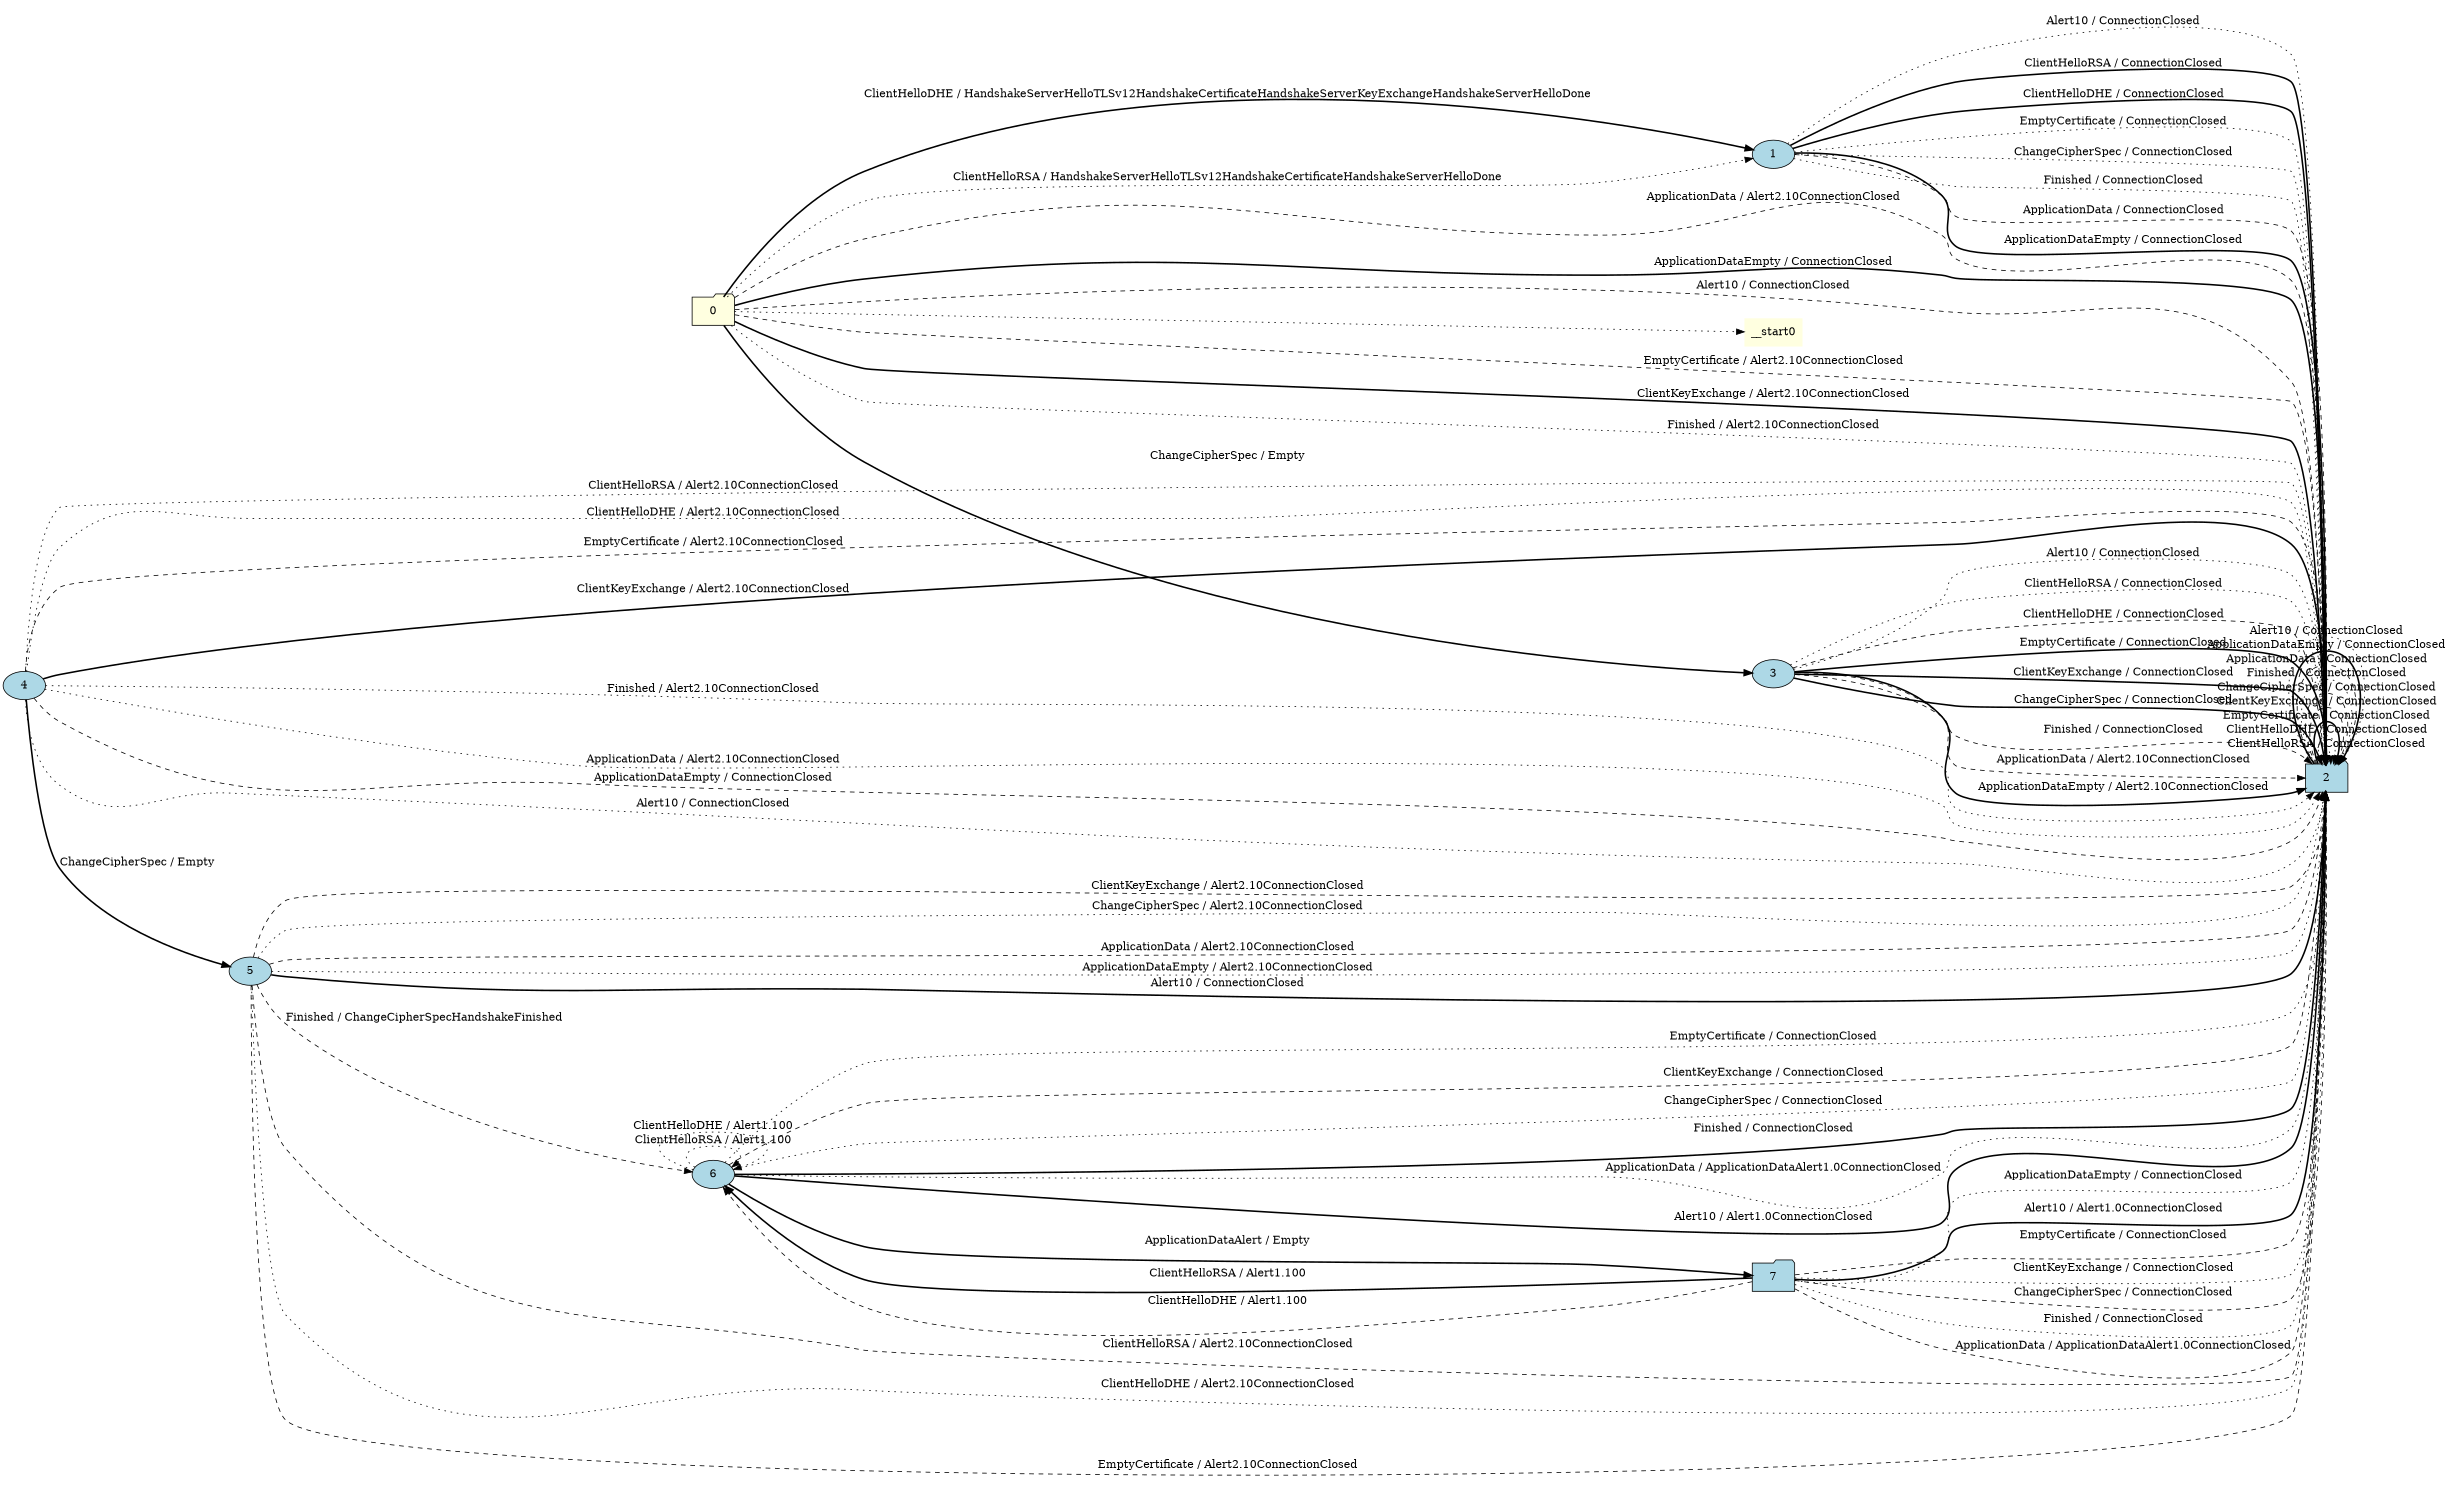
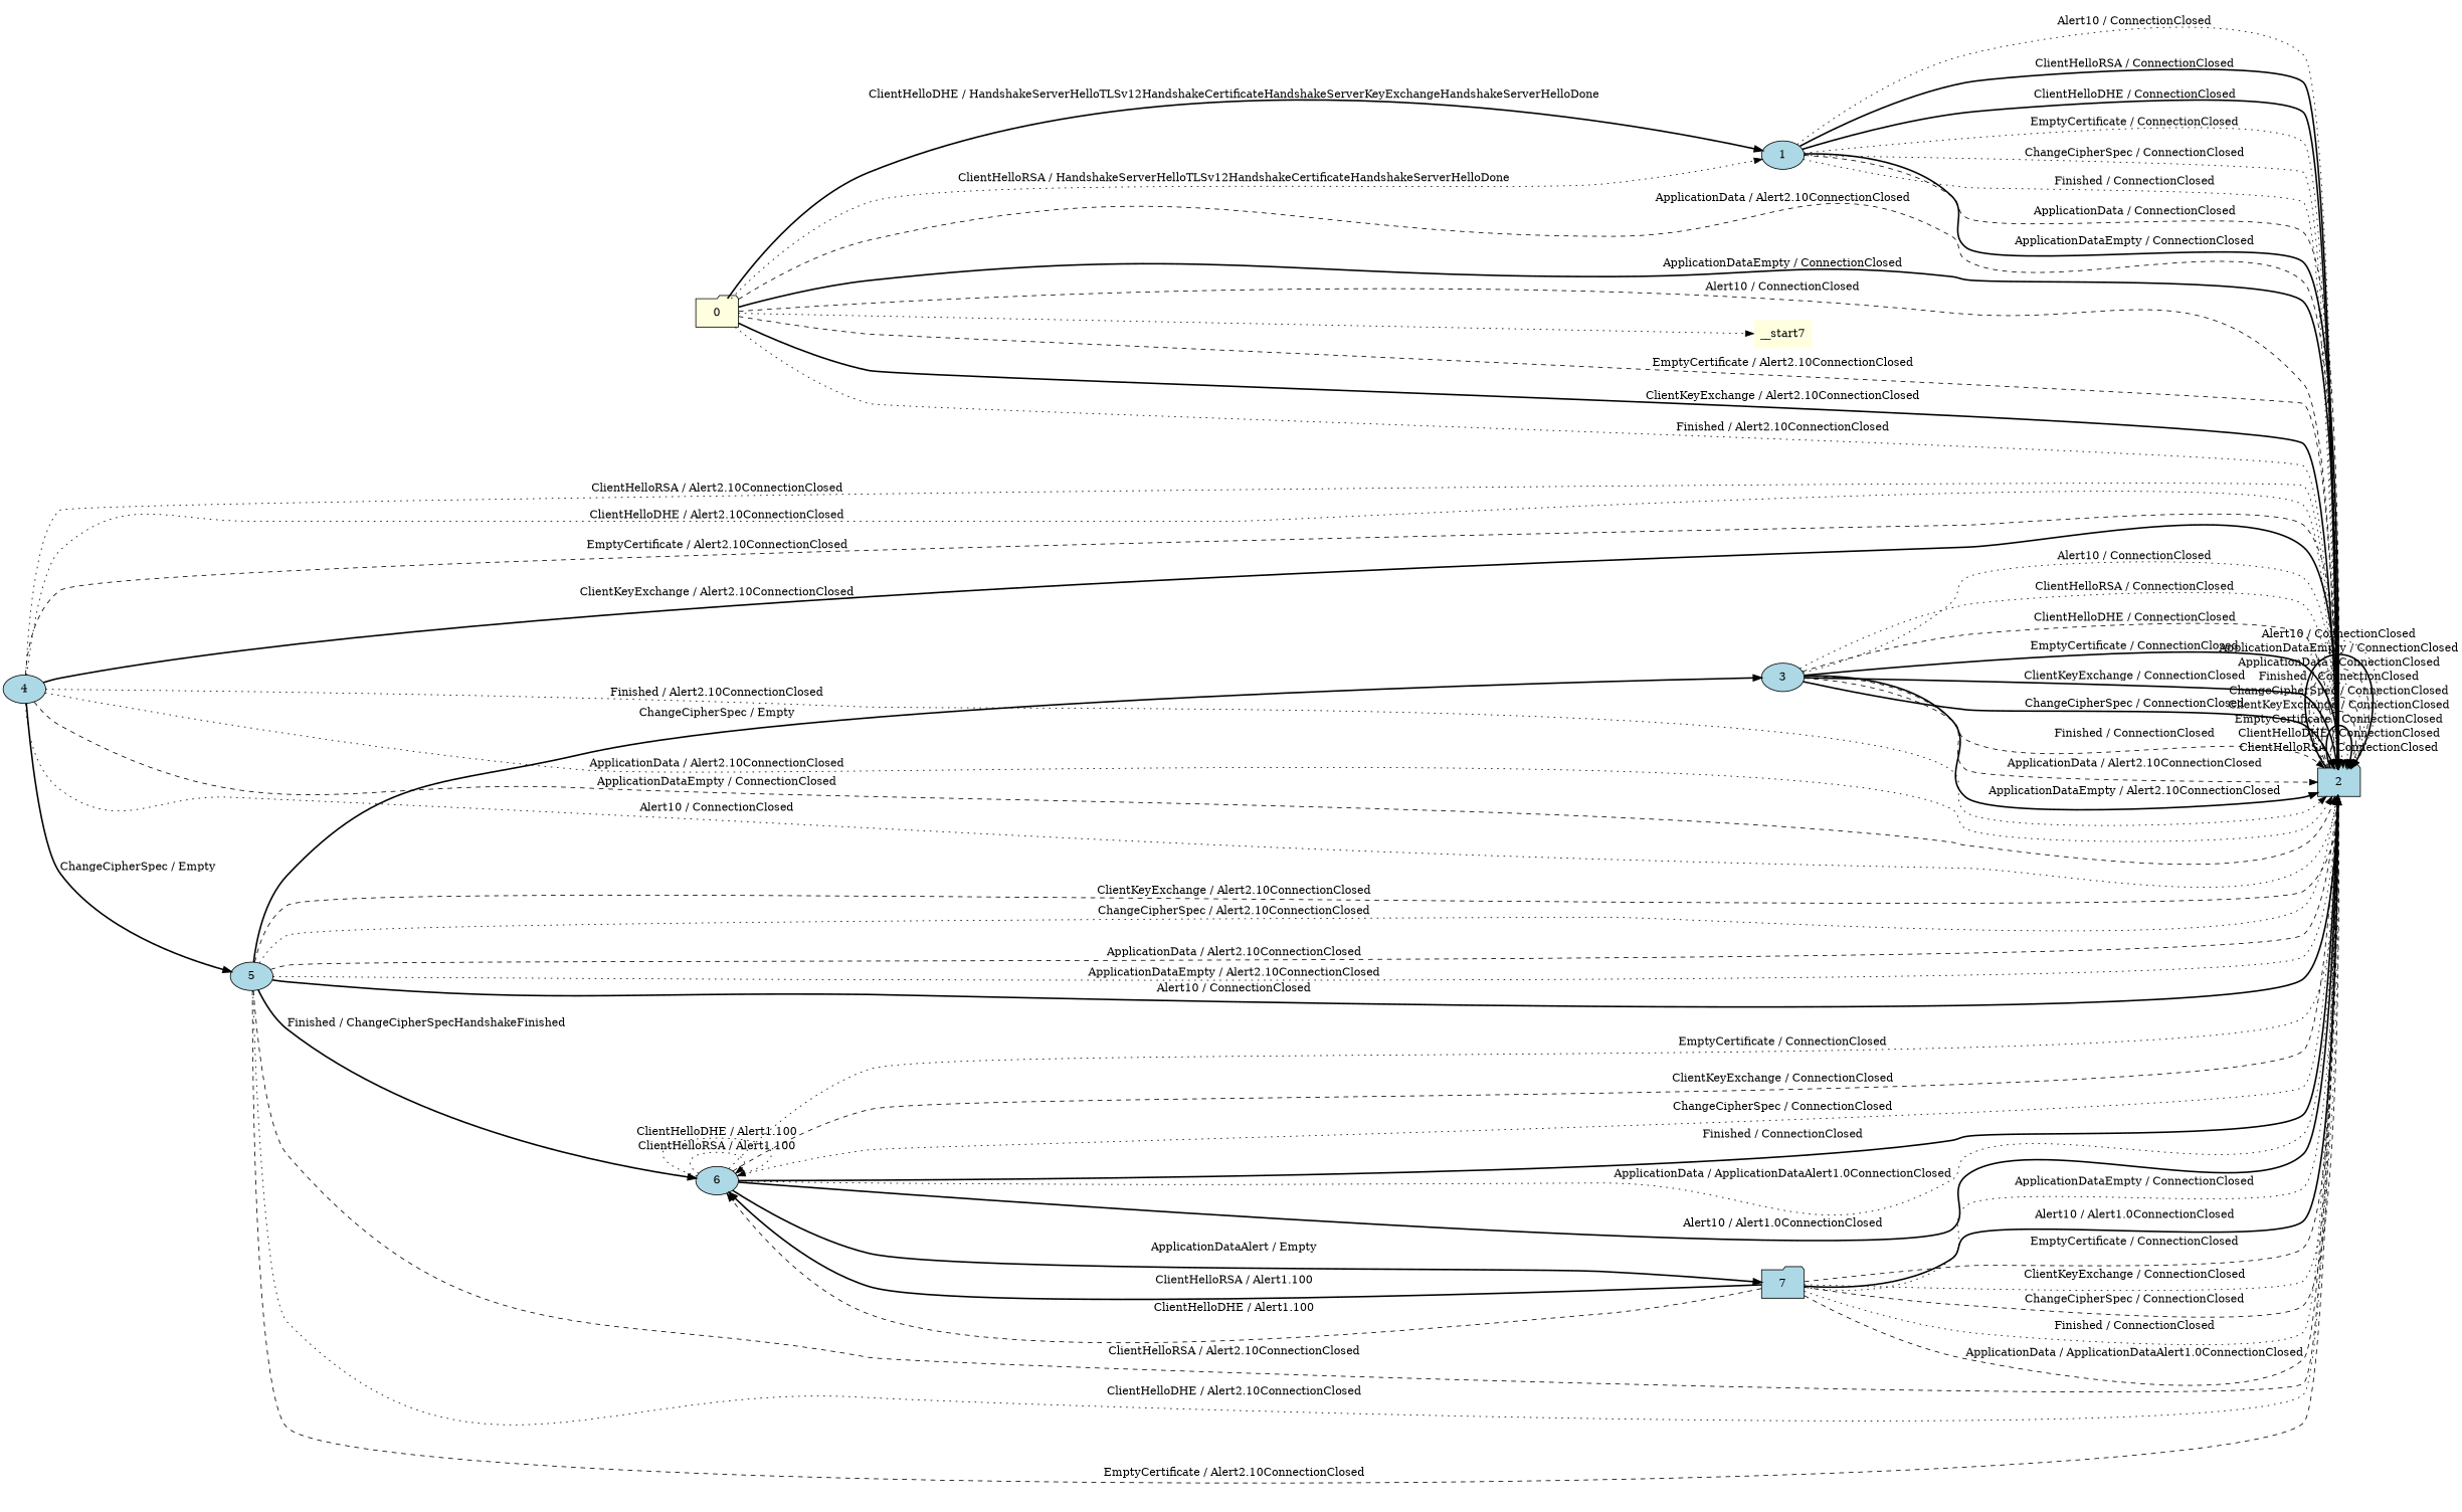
  digraph {
    rankdir=LR
    node [fillcolor=lightblue shape=ellipse style=filled]
    edge [style=dotted]
-   __start0 [fillcolor=lightyellow shape=none]
+   __start0 [fillcolor=lightyellow shape=none label=__start7]
    n2 [fillcolor=lightyellow label=0 shape=folder]
    n3 [label=1]
    n4 [label=2 shape=folder]
    n5 [label=3]
    n6 [label=4]
    n7 [label=5]
    n8 [label=6]
    n9 [label=7 shape=folder]
    n2 -> __start0
    n2 -> n3 [label="ClientHelloRSA / HandshakeServerHelloTLSv12HandshakeCertificateHandshakeServerHelloDone"]
    n2 -> n3 [label="ClientHelloDHE / HandshakeServerHelloTLSv12HandshakeCertificateHandshakeServerKeyExchangeHandshakeServerHelloDone" style=bold]
    n2 -> n4 [label="EmptyCertificate / Alert2.10ConnectionClosed" style=dashed]
    n2 -> n4 [label="ClientKeyExchange / Alert2.10ConnectionClosed" style=bold]
    n2 -> n4 [label="Finished / Alert2.10ConnectionClosed"]
    n2 -> n4 [label="ApplicationData / Alert2.10ConnectionClosed" style=dashed]
    n2 -> n4 [label="ApplicationDataEmpty / ConnectionClosed" style=bold]
    n2 -> n4 [label="Alert10 / ConnectionClosed" style=dashed]
-   n2 -> n5 [label="ChangeCipherSpec / Empty" style=bold]
+   n7 -> n5 [label="ChangeCipherSpec / Empty" style=bold]
    n3 -> n4 [label="ClientHelloRSA / ConnectionClosed" style=bold]
    n3 -> n4 [label="ClientHelloDHE / ConnectionClosed" style=bold]
    n3 -> n4 [label="EmptyCertificate / ConnectionClosed"]
    n3 -> n4 [label="ChangeCipherSpec / ConnectionClosed"]
    n3 -> n4 [label="Finished / ConnectionClosed"]
    n3 -> n4 [label="ApplicationData / ConnectionClosed" style=dashed]
    n3 -> n4 [label="ApplicationDataEmpty / ConnectionClosed" style=bold]
    n3 -> n4 [label="Alert10 / ConnectionClosed"]
    n4 -> n4 [label="ClientHelloRSA / ConnectionClosed"]
    n4 -> n4 [label="ClientHelloDHE / ConnectionClosed"]
    n4 -> n4 [label="EmptyCertificate / ConnectionClosed" style=bold]
    n4 -> n4 [label="ClientKeyExchange / ConnectionClosed" style=dashed]
    n4 -> n4 [label="ChangeCipherSpec / ConnectionClosed" style=dashed]
    n4 -> n4 [label="Finished / ConnectionClosed"]
    n4 -> n4 [label="ApplicationData / ConnectionClosed" style=dashed]
    n4 -> n4 [label="ApplicationDataEmpty / ConnectionClosed" style=bold]
    n4 -> n4 [label="Alert10 / ConnectionClosed"]
    n5 -> n4 [label="ClientHelloRSA / ConnectionClosed"]
    n5 -> n4 [label="ClientHelloDHE / ConnectionClosed" style=dashed]
    n5 -> n4 [label="EmptyCertificate / ConnectionClosed" style=bold]
    n5 -> n4 [label="ClientKeyExchange / ConnectionClosed" style=bold]
    n5 -> n4 [label="ChangeCipherSpec / ConnectionClosed" style=bold]
    n5 -> n4 [label="Finished / ConnectionClosed" style=dashed]
    n5 -> n4 [label="ApplicationData / Alert2.10ConnectionClosed" style=dashed]
    n5 -> n4 [label="ApplicationDataEmpty / Alert2.10ConnectionClosed" style=bold]
    n5 -> n4 [label="Alert10 / ConnectionClosed"]
    n6 -> n4 [label="ClientHelloRSA / Alert2.10ConnectionClosed"]
    n6 -> n4 [label="ClientHelloDHE / Alert2.10ConnectionClosed"]
    n6 -> n4 [label="EmptyCertificate / Alert2.10ConnectionClosed" style=dashed]
    n6 -> n4 [label="ClientKeyExchange / Alert2.10ConnectionClosed" style=bold]
    n6 -> n4 [label="Finished / Alert2.10ConnectionClosed"]
    n6 -> n4 [label="ApplicationData / Alert2.10ConnectionClosed"]
    n6 -> n4 [label="ApplicationDataEmpty / ConnectionClosed" style=dashed]
    n6 -> n4 [label="Alert10 / ConnectionClosed"]
    n6 -> n7 [label="ChangeCipherSpec / Empty" style=bold]
    n7 -> n4 [label="ClientHelloRSA / Alert2.10ConnectionClosed" style=dashed]
    n7 -> n4 [label="ClientHelloDHE / Alert2.10ConnectionClosed"]
    n7 -> n4 [label="EmptyCertificate / Alert2.10ConnectionClosed" style=dashed]
    n7 -> n4 [label="ClientKeyExchange / Alert2.10ConnectionClosed" style=dashed]
    n7 -> n4 [label="ChangeCipherSpec / Alert2.10ConnectionClosed"]
    n7 -> n4 [label="ApplicationData / Alert2.10ConnectionClosed" style=dashed]
    n7 -> n4 [label="ApplicationDataEmpty / Alert2.10ConnectionClosed"]
    n7 -> n4 [label="Alert10 / ConnectionClosed" style=bold]
-   n7 -> n8 [label="Finished / ChangeCipherSpecHandshakeFinished" style=dashed]
+   n7 -> n8 [label="Finished / ChangeCipherSpecHandshakeFinished" style=bold]
    n8 -> n4 [label="EmptyCertificate / ConnectionClosed"]
    n8 -> n4 [label="ClientKeyExchange / ConnectionClosed" style=dashed]
    n8 -> n4 [label="ChangeCipherSpec / ConnectionClosed"]
    n8 -> n4 [label="Finished / ConnectionClosed" style=bold]
    n8 -> n4 [label="ApplicationData / ApplicationDataAlert1.0ConnectionClosed"]
    n8 -> n4 [label="Alert10 / Alert1.0ConnectionClosed" style=bold]
    n8 -> n8 [label="ClientHelloRSA / Alert1.100"]
    n8 -> n8 [label="ClientHelloDHE / Alert1.100"]
    n8 -> n9 [label="ApplicationDataAlert / Empty" style=bold]
    n9 -> n4 [label="EmptyCertificate / ConnectionClosed" style=dashed]
    n9 -> n4 [label="ClientKeyExchange / ConnectionClosed"]
    n9 -> n4 [label="ChangeCipherSpec / ConnectionClosed" style=dashed]
    n9 -> n4 [label="Finished / ConnectionClosed"]
    n9 -> n4 [label="ApplicationData / ApplicationDataAlert1.0ConnectionClosed" style=dashed]
    n9 -> n4 [label="ApplicationDataEmpty / ConnectionClosed"]
    n9 -> n4 [label="Alert10 / Alert1.0ConnectionClosed" style=bold]
    n9 -> n8 [label="ClientHelloRSA / Alert1.100" style=bold]
    n9 -> n8 [label="ClientHelloDHE / Alert1.100" style=dashed]
  }
